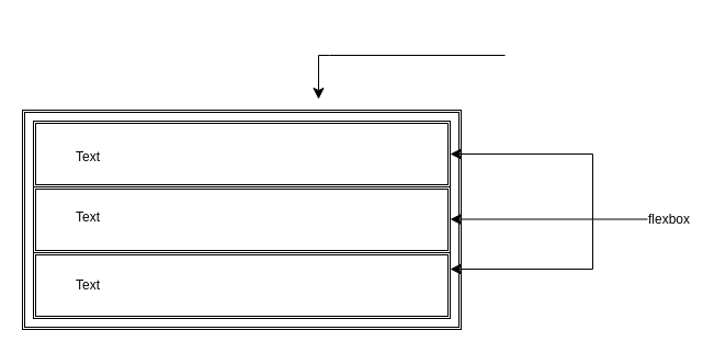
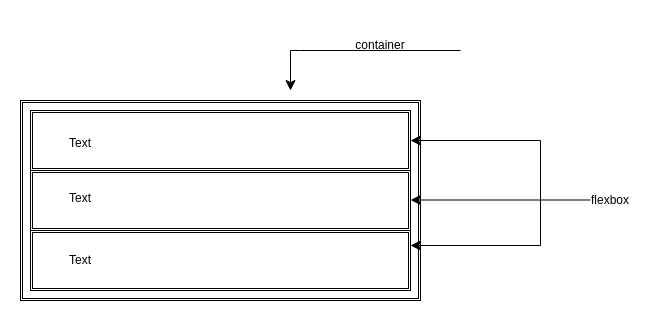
  <mxCell id="0" />
  <mxCell id="1" parent="0" />
  <mxCell id="2" value="" style="shape=ext;double=1;rounded=0;whiteSpace=wrap;html=1;" parent="1" vertex="1"><mxGeometry x="20" y="100" width="400" height="200" as="geometry" /></mxCell>
  <mxCell id="3" value="" style="edgeStyle=segmentEdgeStyle;endArrow=classic;html=1;curved=0;rounded=0;endSize=8;startSize=8;" parent="1" edge="1"><mxGeometry width="50" height="50" relative="1" as="geometry"><mxPoint x="460" y="50" as="sourcePoint" /><mxPoint x="290" y="90" as="targetPoint" /><Array as="points"><mxPoint x="300" y="50" /><mxPoint x="300" y="50" /></Array></mxGeometry></mxCell>
+ <mxCell id="4" value="container" style="text;strokeColor=none;align=center;fillColor=none;html=1;verticalAlign=middle;whiteSpace=wrap;rounded=0;" parent="1" vertex="1"><mxGeometry x="350" y="20" width="60" height="50" as="geometry" /></mxCell>
  <mxCell id="5" value="" style="shape=ext;double=1;rounded=0;whiteSpace=wrap;html=1;" parent="1" vertex="1"><mxGeometry x="30" y="110" width="380" height="60" as="geometry" /></mxCell>
  <mxCell id="6" value="" style="shape=ext;double=1;rounded=0;whiteSpace=wrap;html=1;" parent="1" vertex="1"><mxGeometry x="30" y="170" width="380" height="60" as="geometry" /></mxCell>
  <mxCell id="7" value="" style="shape=ext;double=1;rounded=0;whiteSpace=wrap;html=1;" parent="1" vertex="1"><mxGeometry x="30" y="230" width="380" height="60" as="geometry" /></mxCell>
  <mxCell id="8" value="" style="edgeStyle=segmentEdgeStyle;endArrow=classic;html=1;curved=0;rounded=0;endSize=8;startSize=8;" parent="1" edge="1"><mxGeometry width="50" height="50" relative="1" as="geometry"><mxPoint x="590" y="199.5" as="sourcePoint" /><mxPoint x="410" y="199.5" as="targetPoint" /></mxGeometry></mxCell>
  <mxCell id="9" value="" style="edgeStyle=segmentEdgeStyle;endArrow=classic;html=1;curved=0;rounded=0;endSize=8;startSize=8;entryX=1;entryY=0.5;entryDx=0;entryDy=0;" parent="1" target="5" edge="1"><mxGeometry width="50" height="50" relative="1" as="geometry"><mxPoint x="540" y="200" as="sourcePoint" /><mxPoint x="450" y="150" as="targetPoint" /><Array as="points"><mxPoint x="540" y="140" /></Array></mxGeometry></mxCell>
  <mxCell id="10" value="" style="edgeStyle=segmentEdgeStyle;endArrow=classic;html=1;curved=0;rounded=0;endSize=8;startSize=8;entryX=1;entryY=0.25;entryDx=0;entryDy=0;" parent="1" target="7" edge="1"><mxGeometry width="50" height="50" relative="1" as="geometry"><mxPoint x="540" y="200" as="sourcePoint" /><mxPoint x="415" y="250" as="targetPoint" /><Array as="points"><mxPoint x="540" y="245" /></Array></mxGeometry></mxCell>
  <mxCell id="11" value="flexbox" style="text;strokeColor=none;align=center;fillColor=none;html=1;verticalAlign=middle;whiteSpace=wrap;rounded=0;" parent="1" vertex="1"><mxGeometry x="580" y="185" width="60" height="30" as="geometry" /></mxCell>
  <mxCell id="12" value="Text" style="text;strokeColor=none;align=center;fillColor=none;html=1;verticalAlign=middle;whiteSpace=wrap;rounded=0;" parent="1" vertex="1"><mxGeometry x="50" y="125" width="60" height="35" as="geometry" /></mxCell>
  <mxCell id="13" value="Text" style="text;strokeColor=none;align=center;fillColor=none;html=1;verticalAlign=middle;whiteSpace=wrap;rounded=0;" parent="1" vertex="1"><mxGeometry x="50" y="180" width="60" height="35" as="geometry" /></mxCell>
  <mxCell id="14" value="Text" style="text;strokeColor=none;align=center;fillColor=none;html=1;verticalAlign=middle;whiteSpace=wrap;rounded=0;" parent="1" vertex="1"><mxGeometry x="50" y="242.5" width="60" height="35" as="geometry" /></mxCell>
